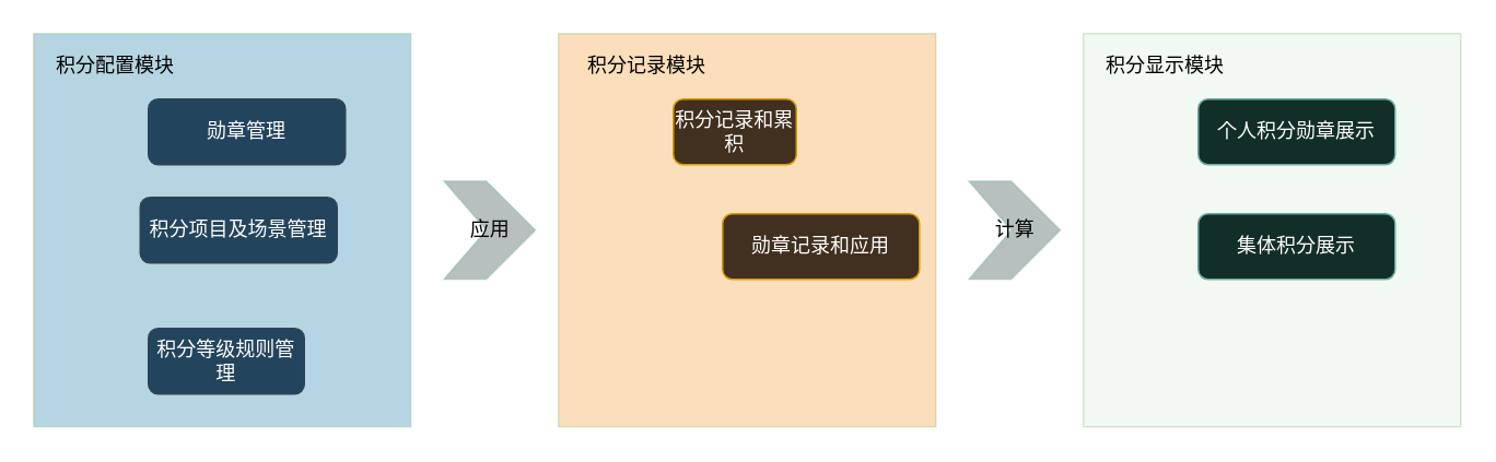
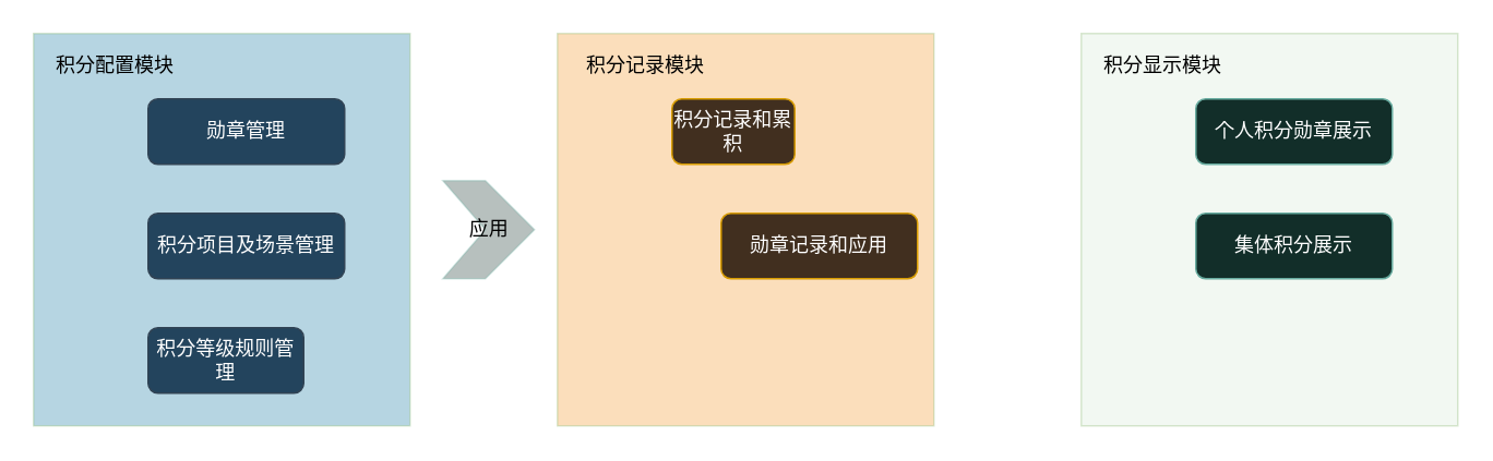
  <mxCell id="0" />
  <mxCell id="1" parent="0" />
  <mxCell id="2" value="" style="rounded=0;whiteSpace=wrap;html=1;shadow=0;strokeColor=#82b366;opacity=30;fillColor=#F2931E;" vertex="1" parent="1"><mxGeometry x="340" y="20" width="230" height="240" as="geometry" /></mxCell>
  <mxCell id="3" value="" style="rounded=0;whiteSpace=wrap;html=1;shadow=0;strokeColor=#82b366;fillColor=#10739E;opacity=30;" vertex="1" parent="1"><mxGeometry x="20" y="20" width="230" height="240" as="geometry" /></mxCell>
  <mxCell id="4" value="勋章管理" style="rounded=1;whiteSpace=wrap;html=1;shadow=0;strokeColor=#314354;fontColor=#ffffff;fillColor=#23445D;glass=0;" vertex="1" parent="1"><mxGeometry x="90" y="60" width="120" height="40" as="geometry" /></mxCell>
  <mxCell id="5" value="积分配置模块" style="text;html=1;strokeColor=none;fillColor=none;align=center;verticalAlign=middle;whiteSpace=wrap;rounded=0;shadow=0;" vertex="1" parent="1"><mxGeometry x="30" y="30" width="80" height="20" as="geometry" /></mxCell>
- <mxCell id="6" value="积分项目及场景管理" style="rounded=1;whiteSpace=wrap;html=1;shadow=0;strokeColor=#314354;fontColor=#ffffff;fillColor=#23445D;" vertex="1" parent="1"><mxGeometry x="85" y="120" width="120" height="40" as="geometry" /></mxCell>
+ <mxCell id="6" value="积分项目及场景管理" style="rounded=1;whiteSpace=wrap;html=1;shadow=0;strokeColor=#314354;fontColor=#ffffff;fillColor=#23445D;" vertex="1" parent="1"><mxGeometry x="90" y="130" width="120" height="40" as="geometry" /></mxCell>
  <mxCell id="7" value="积分等级规则管理" style="rounded=1;whiteSpace=wrap;html=1;shadow=0;strokeColor=#314354;fontColor=#ffffff;fillColor=#23445D;" vertex="1" parent="1"><mxGeometry x="90" y="200" width="95" height="40" as="geometry" /></mxCell>
  <mxCell id="8" value="积分记录模块" style="text;html=1;strokeColor=none;fillColor=none;align=center;verticalAlign=middle;whiteSpace=wrap;rounded=0;shadow=0;" vertex="1" parent="1"><mxGeometry x="354" y="30" width="80" height="20" as="geometry" /></mxCell>
  <mxCell id="9" value="&lt;font color=&quot;#ffffff&quot;&gt;积分记录和累积&lt;/font&gt;" style="rounded=1;whiteSpace=wrap;html=1;shadow=0;strokeColor=#d79b00;glass=0;fillColor=#412f1f;" vertex="1" parent="1"><mxGeometry x="410" y="60" width="75" height="40" as="geometry" /></mxCell>
  <mxCell id="10" value="&lt;font color=&quot;#ffffff&quot;&gt;勋章记录和应用&lt;/font&gt;" style="rounded=1;whiteSpace=wrap;html=1;shadow=0;strokeColor=#d79b00;glass=0;fillColor=#412f1f;" vertex="1" parent="1"><mxGeometry x="440" y="130" width="120" height="40" as="geometry" /></mxCell>
  <mxCell id="11" value="" style="rounded=0;whiteSpace=wrap;html=1;shadow=0;strokeColor=#82b366;opacity=30;fillColor=#d5e8d4;" vertex="1" parent="1"><mxGeometry x="660" y="20" width="230" height="240" as="geometry" /></mxCell>
  <mxCell id="12" value="积分显示模块" style="text;html=1;strokeColor=none;fillColor=none;align=center;verticalAlign=middle;whiteSpace=wrap;rounded=0;shadow=0;" vertex="1" parent="1"><mxGeometry x="670" y="30" width="80" height="20" as="geometry" /></mxCell>
  <mxCell id="13" value="&lt;font color=&quot;#ffffff&quot;&gt;个人积分勋章展示&lt;/font&gt;" style="rounded=1;whiteSpace=wrap;html=1;shadow=0;glass=0;fillColor=#122e29;strokeColor=#67AB9F;" vertex="1" parent="1"><mxGeometry x="730" y="60" width="120" height="40" as="geometry" /></mxCell>
  <mxCell id="14" value="&lt;font color=&quot;#ffffff&quot;&gt;集体积分展示&lt;/font&gt;" style="rounded=1;whiteSpace=wrap;html=1;shadow=0;glass=0;fillColor=#122e29;strokeColor=#67AB9F;" vertex="1" parent="1"><mxGeometry x="730" y="130" width="120" height="40" as="geometry" /></mxCell>
  <mxCell id="15" value="应用" style="html=1;shadow=0;dashed=0;align=center;verticalAlign=middle;shape=mxgraph.arrows2.arrow;dy=0;dx=30;notch=26;rounded=1;glass=0;strokeColor=#67AB9F;fillColor=#122e29;gradientColor=none;opacity=30;" vertex="1" parent="1"><mxGeometry x="270" y="110" width="56" height="60" as="geometry" /></mxCell>
- <mxCell id="16" value="计算" style="html=1;shadow=0;dashed=0;align=center;verticalAlign=middle;shape=mxgraph.arrows2.arrow;dy=0;dx=30;notch=26;rounded=1;glass=0;strokeColor=#67AB9F;fillColor=#122e29;gradientColor=none;opacity=30;" vertex="1" parent="1"><mxGeometry x="590" y="110" width="56" height="60" as="geometry" /></mxCell>
